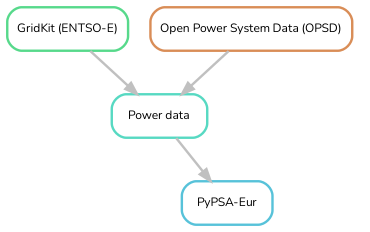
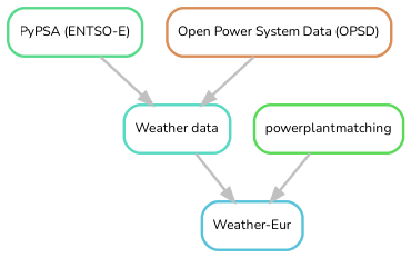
  digraph {
    bgcolor=white
    fontname=Nunito
    node [fontname=Nunito fontsize=10 penwidth=2 shape=box style=rounded]
    edge [color=grey fontname=Nunito penwidth=2]
-   n1 [color="0.53 0.6 0.85" label="PyPSA-Eur"]
-   n2 [color="0.40 0.6 0.85" label="GridKit (ENTSO-E)"]
-   n3 [color="0.47 0.6 0.85" label="Power data"]
+   n1 [color="0.53 0.6 0.85" label="Weather-Eur"]
+   n2 [color="0.40 0.6 0.85" label="PyPSA (ENTSO-E)"]
+   n3 [color="0.47 0.6 0.85" label="Weather data"]
+   n4 [color="0.33 0.6 0.85" label=powerplantmatching]
    n5 [color="0.07 0.6 0.85" label="Open Power System Data (OPSD)"]
    n2 -> n3
    n3 -> n1
+   n4 -> n1
    n5 -> n3
  }
